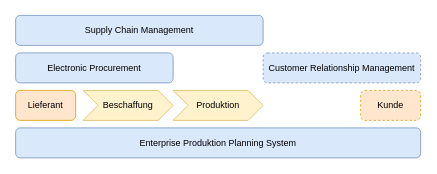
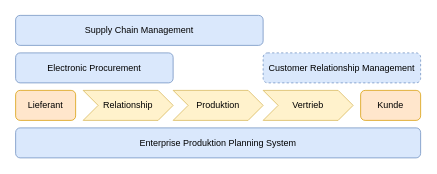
  <mxCell id="0" />
  <mxCell id="1" parent="0" />
  <mxCell id="2" value="Lieferant" style="rounded=1;whiteSpace=wrap;html=1;fillColor=#ffe6cc;strokeColor=#d79b00;" vertex="1" parent="1"><mxGeometry x="20" y="120" width="80" height="40" as="geometry" /></mxCell>
- <mxCell id="3" value="Kunde" style="rounded=1;whiteSpace=wrap;html=1;fillColor=#ffe6cc;strokeColor=#d79b00;dashed=1;" vertex="1" parent="1"><mxGeometry x="480" y="120" width="80" height="40" as="geometry" /></mxCell>
- <mxCell id="4" value="Beschaffung" style="shape=step;perimeter=stepPerimeter;whiteSpace=wrap;html=1;fixedSize=1;fillColor=#fff2cc;strokeColor=#d6b656;" vertex="1" parent="1"><mxGeometry x="110" y="120" width="120" height="40" as="geometry" /></mxCell>
+ <mxCell id="3" value="Kunde" style="rounded=1;whiteSpace=wrap;html=1;fillColor=#ffe6cc;strokeColor=#d79b00;" vertex="1" parent="1"><mxGeometry x="480" y="120" width="80" height="40" as="geometry" /></mxCell>
+ <mxCell id="4" value="Relationship" style="shape=step;perimeter=stepPerimeter;whiteSpace=wrap;html=1;fixedSize=1;fillColor=#fff2cc;strokeColor=#d6b656;" vertex="1" parent="1"><mxGeometry x="110" y="120" width="120" height="40" as="geometry" /></mxCell>
  <mxCell id="5" value="Produktion" style="shape=step;perimeter=stepPerimeter;whiteSpace=wrap;html=1;fixedSize=1;fillColor=#fff2cc;strokeColor=#d6b656;" vertex="1" parent="1"><mxGeometry x="230" y="120" width="120" height="40" as="geometry" /></mxCell>
+ <mxCell id="6" value="Vertrieb" style="shape=step;perimeter=stepPerimeter;whiteSpace=wrap;html=1;fixedSize=1;fillColor=#fff2cc;strokeColor=#d6b656;" vertex="1" parent="1"><mxGeometry x="350" y="120" width="120" height="40" as="geometry" /></mxCell>
  <mxCell id="7" value="Electronic Procurement" style="rounded=1;whiteSpace=wrap;html=1;fillColor=#dae8fc;strokeColor=#6c8ebf;" vertex="1" parent="1"><mxGeometry x="20" y="70" width="210" height="40" as="geometry" /></mxCell>
  <mxCell id="8" value="Customer Relationship Management" style="rounded=1;whiteSpace=wrap;html=1;fillColor=#dae8fc;strokeColor=#6c8ebf;dashed=1;" vertex="1" parent="1"><mxGeometry x="350" y="70" width="210" height="40" as="geometry" /></mxCell>
  <mxCell id="9" value="Supply Chain Management" style="rounded=1;whiteSpace=wrap;html=1;fillColor=#dae8fc;strokeColor=#6c8ebf;" vertex="1" parent="1"><mxGeometry x="20" y="20" width="330" height="40" as="geometry" /></mxCell>
  <mxCell id="10" value="Enterprise Produktion Planning System" style="rounded=1;whiteSpace=wrap;html=1;fillColor=#dae8fc;strokeColor=#6c8ebf;" vertex="1" parent="1"><mxGeometry x="20" y="170" width="540" height="40" as="geometry" /></mxCell>
